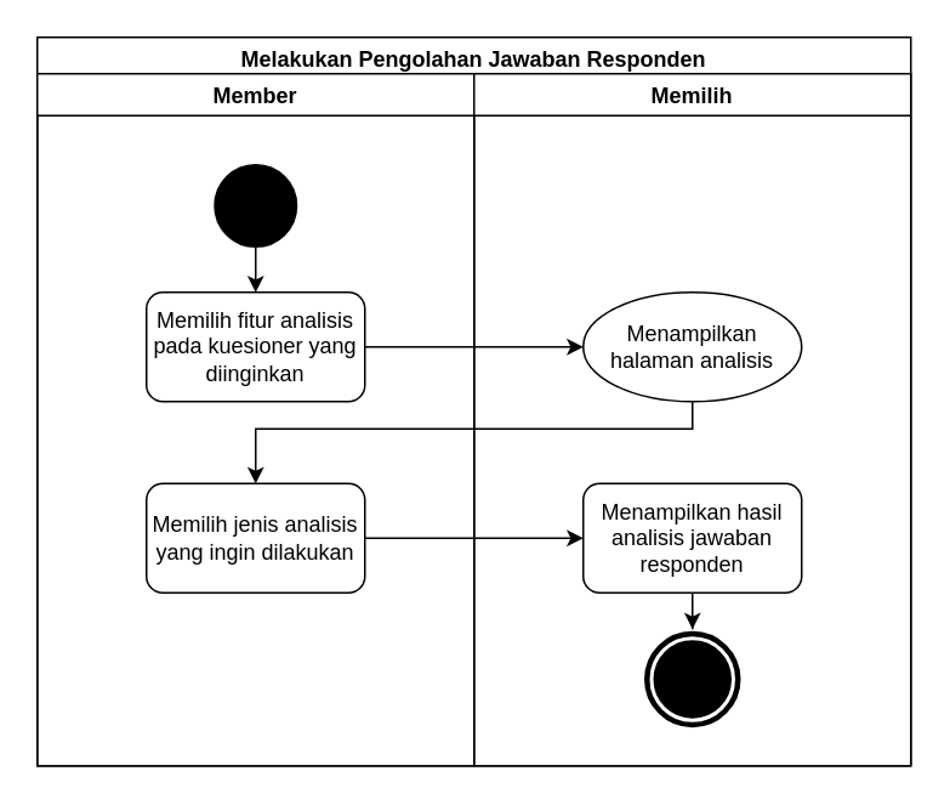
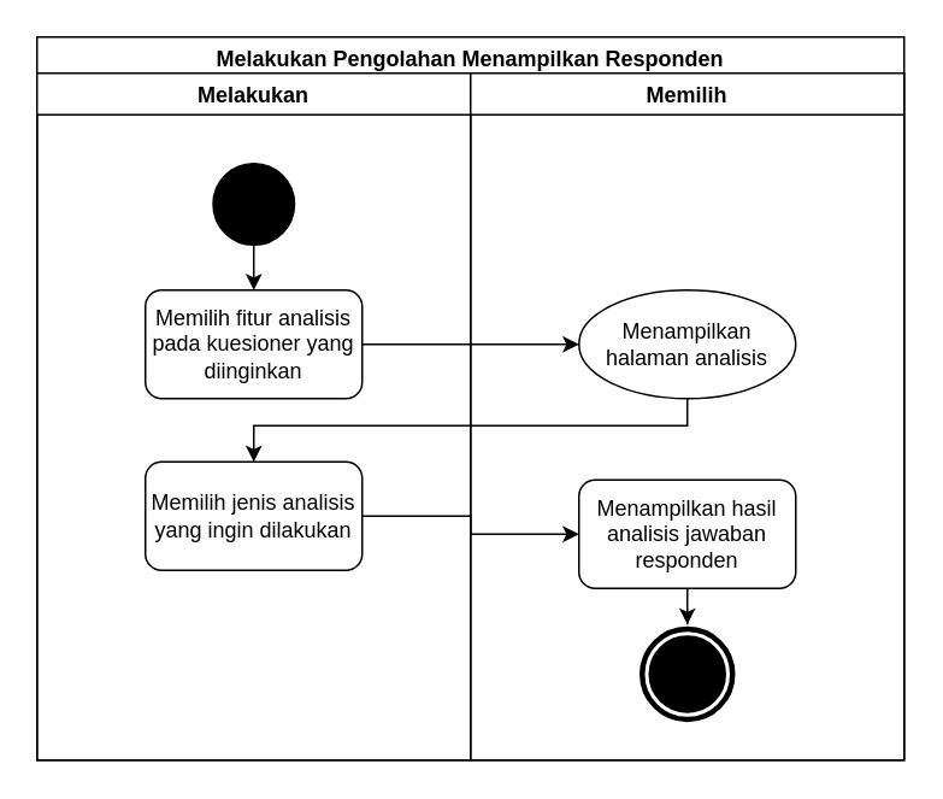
  <mxCell id="0" />
  <mxCell id="1" parent="0" />
- <mxCell id="2" value="Melakukan Pengolahan Jawaban Responden" style="swimlane;fillColor=none;" parent="1" vertex="1"><mxGeometry x="20" y="20" width="480" height="400" as="geometry" /></mxCell>
- <mxCell id="3" value="Member" style="swimlane;" parent="2" vertex="1"><mxGeometry y="20" width="240" height="380" as="geometry" /></mxCell>
+ <mxCell id="2" value="Melakukan Pengolahan Menampilkan Responden" style="swimlane;fillColor=none;" parent="1" vertex="1"><mxGeometry x="20" y="20" width="480" height="400" as="geometry" /></mxCell>
+ <mxCell id="3" value="Melakukan" style="swimlane;" parent="2" vertex="1"><mxGeometry y="20" width="240" height="380" as="geometry" /></mxCell>
  <mxCell id="4" style="edgeStyle=orthogonalEdgeStyle;rounded=0;orthogonalLoop=1;jettySize=auto;html=1;" edge="1" parent="3" source="5" target="6"><mxGeometry relative="1" as="geometry" /></mxCell>
  <mxCell id="5" value="" style="ellipse;whiteSpace=wrap;html=1;aspect=fixed;fillColor=#000000;" parent="3" vertex="1"><mxGeometry x="97.5" y="50" width="45" height="45" as="geometry" /></mxCell>
  <mxCell id="6" value="Memilih fitur analisis pada kuesioner yang diinginkan" style="rounded=1;whiteSpace=wrap;html=1;fillColor=none;" parent="3" vertex="1"><mxGeometry x="60" y="120" width="120" height="60" as="geometry" /></mxCell>
- <mxCell id="7" value="Memilih jenis analisis yang ingin dilakukan" style="rounded=1;whiteSpace=wrap;html=1;fillColor=none;" parent="3" vertex="1"><mxGeometry x="60" y="225" width="120" height="60" as="geometry" /></mxCell>
+ <mxCell id="7" value="Memilih jenis analisis yang ingin dilakukan" style="rounded=1;whiteSpace=wrap;html=1;fillColor=none;" parent="3" vertex="1"><mxGeometry x="60" y="215" width="120" height="60" as="geometry" /></mxCell>
  <mxCell id="8" value="Memilih" style="swimlane;" parent="2" vertex="1"><mxGeometry x="240" y="20" width="240" height="380" as="geometry" /></mxCell>
  <mxCell id="9" value="Menampilkan halaman analisis" style="ellipse;whiteSpace=wrap;html=1;fillColor=none;" parent="8" vertex="1"><mxGeometry x="60" y="120" width="120" height="60" as="geometry" /></mxCell>
  <mxCell id="10" value="Menampilkan hasil analisis jawaban responden" style="rounded=1;whiteSpace=wrap;html=1;fillColor=none;" parent="8" vertex="1"><mxGeometry x="60" y="225" width="120" height="60" as="geometry" /></mxCell>
  <mxCell id="11" style="edgeStyle=orthogonalEdgeStyle;rounded=0;orthogonalLoop=1;jettySize=auto;html=1;entryX=0;entryY=0.5;entryDx=0;entryDy=0;" parent="2" source="6" target="9" edge="1"><mxGeometry relative="1" as="geometry" /></mxCell>
  <mxCell id="12" style="edgeStyle=orthogonalEdgeStyle;rounded=0;orthogonalLoop=1;jettySize=auto;html=1;" parent="2" source="9" target="7" edge="1"><mxGeometry relative="1" as="geometry"><Array as="points"><mxPoint x="360" y="215" /><mxPoint x="120" y="215" /></Array></mxGeometry></mxCell>
  <mxCell id="13" style="edgeStyle=orthogonalEdgeStyle;rounded=0;orthogonalLoop=1;jettySize=auto;html=1;" parent="2" source="7" target="10" edge="1"><mxGeometry relative="1" as="geometry" /></mxCell>
  <mxCell id="14" value="" style="ellipse;shape=doubleEllipse;whiteSpace=wrap;html=1;aspect=fixed;fillColor=#000000;strokeColor=#FFFFFF;strokeWidth=2;" parent="1" vertex="1"><mxGeometry x="352.5" y="345" width="55" height="55" as="geometry" /></mxCell>
  <mxCell id="15" style="edgeStyle=orthogonalEdgeStyle;rounded=0;orthogonalLoop=1;jettySize=auto;html=1;" parent="1" source="10" target="14" edge="1"><mxGeometry relative="1" as="geometry" /></mxCell>
